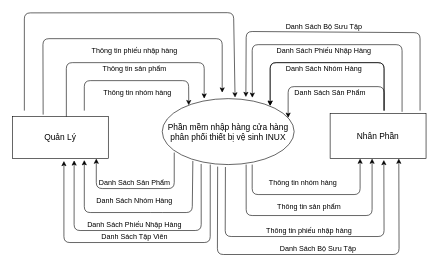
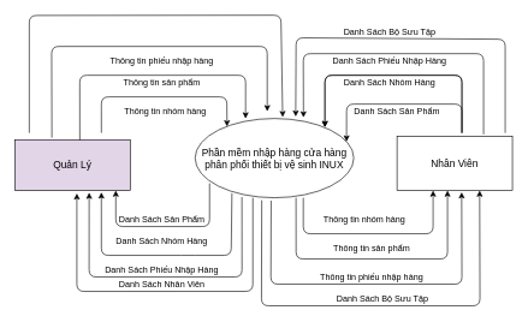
  <mxCell id="0" />
  <mxCell id="1" parent="0" />
  <mxCell id="2" value="&lt;font style=&quot;font-size: 14px&quot;&gt;Phần mềm nhập hàng cửa hàng phân phối thiết bị vệ sinh INUX&lt;br&gt;&lt;/font&gt;" style="ellipse;whiteSpace=wrap;html=1;" vertex="1" parent="1"><mxGeometry x="270" y="164" width="220" height="110" as="geometry" /></mxCell>
- <mxCell id="3" value="&lt;font style=&quot;font-size: 14px&quot;&gt;Quản Lý&lt;/font&gt;" style="rounded=0;whiteSpace=wrap;html=1;" vertex="1" parent="1"><mxGeometry x="20" y="194" width="160" height="70" as="geometry" /></mxCell>
- <mxCell id="4" value="&lt;font style=&quot;font-size: 14px&quot;&gt;Nhân Phần&lt;/font&gt;" style="rounded=0;whiteSpace=wrap;html=1;" vertex="1" parent="1"><mxGeometry x="550" y="189" width="160" height="75" as="geometry" /></mxCell>
+ <mxCell id="3" value="&lt;font style=&quot;font-size: 14px&quot;&gt;Quản Lý&lt;/font&gt;" style="rounded=0;whiteSpace=wrap;html=1;fillColor=#e1d5e7;" vertex="1" parent="1"><mxGeometry x="20" y="194" width="160" height="70" as="geometry" /></mxCell>
+ <mxCell id="4" value="&lt;font style=&quot;font-size: 14px&quot;&gt;Nhân Viên&lt;/font&gt;" style="rounded=0;whiteSpace=wrap;html=1;" vertex="1" parent="1"><mxGeometry x="550" y="189" width="160" height="75" as="geometry" /></mxCell>
  <mxCell id="5" value="" style="endArrow=classic;html=1;entryX=0.875;entryY=1;entryDx=0;entryDy=0;entryPerimeter=0;exitX=0.232;exitY=0.945;exitDx=0;exitDy=0;exitPerimeter=0;" edge="1" parent="1" source="2"><mxGeometry width="50" height="50" relative="1" as="geometry"><mxPoint x="320" y="284" as="sourcePoint" /><mxPoint x="139.98" y="266.52" as="targetPoint" /><Array as="points"><mxPoint x="320" y="354" /><mxPoint x="260" y="354" /><mxPoint x="140" y="354" /></Array></mxGeometry></mxCell>
  <mxCell id="6" value="" style="endArrow=classic;html=1;entryX=0.875;entryY=1;entryDx=0;entryDy=0;entryPerimeter=0;exitX=0.091;exitY=0.818;exitDx=0;exitDy=0;exitPerimeter=0;" edge="1" parent="1"><mxGeometry width="50" height="50" relative="1" as="geometry"><mxPoint x="290.02" y="253.98" as="sourcePoint" /><mxPoint x="160" y="264" as="targetPoint" /><Array as="points"><mxPoint x="290" y="314" /><mxPoint x="160" y="314" /></Array></mxGeometry></mxCell>
  <mxCell id="7" value="Danh Sách Sản Phẩm" style="text;html=1;strokeColor=none;fillColor=none;align=center;verticalAlign=middle;whiteSpace=wrap;rounded=0;" vertex="1" parent="1"><mxGeometry x="154" y="294" width="140" height="20" as="geometry" /></mxCell>
  <mxCell id="8" value="Danh Sách Nhóm Hàng" style="text;html=1;strokeColor=none;fillColor=none;align=center;verticalAlign=middle;whiteSpace=wrap;rounded=0;" vertex="1" parent="1"><mxGeometry x="154" y="324" width="140" height="20" as="geometry" /></mxCell>
  <mxCell id="9" value="" style="endArrow=classic;html=1;entryX=0.644;entryY=1.043;entryDx=0;entryDy=0;entryPerimeter=0;exitX=0.295;exitY=0.991;exitDx=0;exitDy=0;exitPerimeter=0;" edge="1" parent="1" source="2" target="3"><mxGeometry width="50" height="50" relative="1" as="geometry"><mxPoint x="256.02" y="324" as="sourcePoint" /><mxPoint x="126" y="334.02" as="targetPoint" /><Array as="points"><mxPoint x="335" y="384" /><mxPoint x="123" y="384" /></Array></mxGeometry></mxCell>
  <mxCell id="10" value="Danh Sách Phiếu Nhập Hàng" style="text;html=1;strokeColor=none;fillColor=none;align=center;verticalAlign=middle;whiteSpace=wrap;rounded=0;" vertex="1" parent="1"><mxGeometry x="131" y="364.02" width="186" height="20" as="geometry" /></mxCell>
  <mxCell id="11" value="" style="endArrow=classic;html=1;exitX=0.364;exitY=1;exitDx=0;exitDy=0;exitPerimeter=0;" edge="1" parent="1" source="2"><mxGeometry width="50" height="50" relative="1" as="geometry"><mxPoint x="510" y="394" as="sourcePoint" /><mxPoint x="106" y="268" as="targetPoint" /><Array as="points"><mxPoint x="350" y="404" /><mxPoint x="106" y="404.03" /></Array></mxGeometry></mxCell>
- <mxCell id="12" value="Danh Sách Tập Viên" style="text;html=1;strokeColor=none;fillColor=none;align=center;verticalAlign=middle;whiteSpace=wrap;rounded=0;" vertex="1" parent="1"><mxGeometry x="154" y="384.02" width="140" height="20" as="geometry" /></mxCell>
+ <mxCell id="12" value="Danh Sách Nhân Viên" style="text;html=1;strokeColor=none;fillColor=none;align=center;verticalAlign=middle;whiteSpace=wrap;rounded=0;" vertex="1" parent="1"><mxGeometry x="154" y="384.02" width="140" height="20" as="geometry" /></mxCell>
  <mxCell id="13" value="Danh Sách Nhóm Hàng" style="text;html=1;strokeColor=none;fillColor=none;align=center;verticalAlign=middle;whiteSpace=wrap;rounded=0;" vertex="1" parent="1"><mxGeometry x="470" y="104" width="140" height="20" as="geometry" /></mxCell>
  <mxCell id="14" value="Danh Sách Phiếu Nhập Hàng" style="text;html=1;strokeColor=none;fillColor=none;align=center;verticalAlign=middle;whiteSpace=wrap;rounded=0;" vertex="1" parent="1"><mxGeometry x="447" y="74" width="186" height="20" as="geometry" /></mxCell>
  <mxCell id="15" value="" style="endArrow=classic;html=1;entryX=0.683;entryY=-0.013;entryDx=0;entryDy=0;entryPerimeter=0;" edge="1" parent="1" target="2"><mxGeometry width="50" height="50" relative="1" as="geometry"><mxPoint x="670" y="186" as="sourcePoint" /><mxPoint x="420" y="154" as="targetPoint" /><Array as="points"><mxPoint x="670" y="74" /><mxPoint x="420" y="74" /></Array></mxGeometry></mxCell>
  <mxCell id="16" value="" style="endArrow=classic;html=1;entryX=0.909;entryY=0.2;entryDx=0;entryDy=0;entryPerimeter=0;" edge="1" parent="1"><mxGeometry width="50" height="50" relative="1" as="geometry"><mxPoint x="640" y="184" as="sourcePoint" /><mxPoint x="450" y="176" as="targetPoint" /><Array as="points"><mxPoint x="640" y="104" /><mxPoint x="540" y="104" /><mxPoint x="450" y="104" /></Array></mxGeometry></mxCell>
  <mxCell id="17" value="" style="endArrow=classic;html=1;entryX=0.909;entryY=0.2;entryDx=0;entryDy=0;entryPerimeter=0;" edge="1" parent="1"><mxGeometry width="50" height="50" relative="1" as="geometry"><mxPoint x="640" y="184" as="sourcePoint" /><mxPoint x="450" y="176" as="targetPoint" /><Array as="points"><mxPoint x="640" y="104" /><mxPoint x="450" y="104" /></Array></mxGeometry></mxCell>
  <mxCell id="18" value="Thông tin nhóm hàng" style="text;html=1;strokeColor=none;fillColor=none;align=center;verticalAlign=middle;whiteSpace=wrap;rounded=0;" vertex="1" parent="1"><mxGeometry x="430" y="294" width="150" height="20" as="geometry" /></mxCell>
  <mxCell id="19" value="Thông tin sản phẩm" style="text;html=1;strokeColor=none;fillColor=none;align=center;verticalAlign=middle;whiteSpace=wrap;rounded=0;" vertex="1" parent="1"><mxGeometry x="440" y="334" width="150" height="20" as="geometry" /></mxCell>
  <mxCell id="20" value="Thông tin phiếu nhập hàng" style="text;html=1;strokeColor=none;fillColor=none;align=center;verticalAlign=middle;whiteSpace=wrap;rounded=0;" vertex="1" parent="1"><mxGeometry x="440" y="374" width="150" height="20" as="geometry" /></mxCell>
  <mxCell id="21" value="" style="endArrow=classic;html=1;entryX=0.201;entryY=0.1;entryDx=0;entryDy=0;entryPerimeter=0;" edge="1" parent="1" target="2"><mxGeometry width="50" height="50" relative="1" as="geometry"><mxPoint x="140" y="184" as="sourcePoint" /><mxPoint x="170" y="104" as="targetPoint" /><Array as="points"><mxPoint x="140" y="134" /><mxPoint x="314" y="134" /></Array></mxGeometry></mxCell>
  <mxCell id="22" value="" style="endArrow=classic;html=1;entryX=0.318;entryY=0;entryDx=0;entryDy=0;entryPerimeter=0;exitX=0.563;exitY=0;exitDx=0;exitDy=0;exitPerimeter=0;" edge="1" parent="1" source="3" target="2"><mxGeometry width="50" height="50" relative="1" as="geometry"><mxPoint x="100" y="184" as="sourcePoint" /><mxPoint x="240" y="64" as="targetPoint" /><Array as="points"><mxPoint x="110" y="104" /><mxPoint x="340" y="104" /></Array></mxGeometry></mxCell>
  <mxCell id="23" value="" style="endArrow=classic;html=1;exitX=0.321;exitY=-0.047;exitDx=0;exitDy=0;exitPerimeter=0;" edge="1" parent="1" source="3"><mxGeometry width="50" height="50" relative="1" as="geometry"><mxPoint x="290" y="44" as="sourcePoint" /><mxPoint x="370" y="154" as="targetPoint" /><Array as="points"><mxPoint x="71" y="64" /><mxPoint x="370" y="64" /></Array></mxGeometry></mxCell>
  <mxCell id="24" value="Thông tin nhóm hàng" style="text;html=1;strokeColor=none;fillColor=none;align=center;verticalAlign=middle;whiteSpace=wrap;rounded=0;" vertex="1" parent="1"><mxGeometry x="154" y="144" width="150" height="20" as="geometry" /></mxCell>
  <mxCell id="25" value="Thông tin sản phẩm" style="text;html=1;strokeColor=none;fillColor=none;align=center;verticalAlign=middle;whiteSpace=wrap;rounded=0;" vertex="1" parent="1"><mxGeometry x="149" y="104" width="150" height="20" as="geometry" /></mxCell>
  <mxCell id="26" value="Thông tin phiếu nhập hàng" style="text;html=1;strokeColor=none;fillColor=none;align=center;verticalAlign=middle;whiteSpace=wrap;rounded=0;" vertex="1" parent="1"><mxGeometry x="149" y="74" width="150" height="20" as="geometry" /></mxCell>
  <mxCell id="27" value="" style="endArrow=classic;html=1;entryX=0.552;entryY=-0.017;entryDx=0;entryDy=0;entryPerimeter=0;" edge="1" parent="1" target="2"><mxGeometry width="50" height="50" relative="1" as="geometry"><mxPoint x="40" y="184" as="sourcePoint" /><mxPoint x="389" y="110.64" as="targetPoint" /><Array as="points"><mxPoint x="40" y="21" /><mxPoint x="389" y="20.64" /></Array></mxGeometry></mxCell>
  <mxCell id="28" value="Danh Sách Sản Phẩm" style="text;html=1;strokeColor=none;fillColor=none;align=center;verticalAlign=middle;whiteSpace=wrap;rounded=0;" vertex="1" parent="1"><mxGeometry x="480" y="144" width="140" height="20" as="geometry" /></mxCell>
  <mxCell id="29" value="" style="endArrow=classic;html=1;entryX=0.909;entryY=0.2;entryDx=0;entryDy=0;entryPerimeter=0;fontStyle=1" edge="1" parent="1"><mxGeometry width="50" height="50" relative="1" as="geometry"><mxPoint x="640" y="184" as="sourcePoint" /><mxPoint x="479.98" y="196" as="targetPoint" /><Array as="points"><mxPoint x="640" y="144" /><mxPoint x="480" y="144" /></Array></mxGeometry></mxCell>
  <mxCell id="30" value="Danh Sách Bộ Sưu Tập" style="text;html=1;strokeColor=none;fillColor=none;align=center;verticalAlign=middle;whiteSpace=wrap;rounded=0;" vertex="1" parent="1"><mxGeometry x="470" y="34" width="140" height="20" as="geometry" /></mxCell>
  <mxCell id="31" value="" style="endArrow=classic;html=1;entryX=0.634;entryY=-0.024;entryDx=0;entryDy=0;entryPerimeter=0;fontStyle=1" edge="1" parent="1" target="2"><mxGeometry width="50" height="50" relative="1" as="geometry"><mxPoint x="700" y="184" as="sourcePoint" /><mxPoint x="410" y="104" as="targetPoint" /><Array as="points"><mxPoint x="700" y="54" /><mxPoint x="410.02" y="52" /></Array></mxGeometry></mxCell>
  <mxCell id="32" value="Danh Sách Bộ Sưu Tập" style="text;html=1;strokeColor=none;fillColor=none;align=center;verticalAlign=middle;whiteSpace=wrap;rounded=0;" vertex="1" parent="1"><mxGeometry x="460" y="404.02" width="140" height="20" as="geometry" /></mxCell>
  <mxCell id="33" value="" style="endArrow=classic;html=1;exitX=0.682;exitY=1;exitDx=0;exitDy=0;exitPerimeter=0;" edge="1" parent="1" source="2"><mxGeometry width="50" height="50" relative="1" as="geometry"><mxPoint x="390" y="354" as="sourcePoint" /><mxPoint x="600" y="264" as="targetPoint" /><Array as="points"><mxPoint x="420" y="324" /><mxPoint x="600" y="324" /></Array></mxGeometry></mxCell>
  <mxCell id="34" value="" style="endArrow=classic;html=1;exitX=0.636;exitY=1;exitDx=0;exitDy=0;exitPerimeter=0;" edge="1" parent="1" source="2"><mxGeometry width="50" height="50" relative="1" as="geometry"><mxPoint x="410.04" y="309" as="sourcePoint" /><mxPoint x="620" y="264" as="targetPoint" /><Array as="points"><mxPoint x="410" y="359" /><mxPoint x="620" y="359" /></Array></mxGeometry></mxCell>
  <mxCell id="35" value="" style="endArrow=classic;html=1;entryX=0.56;entryY=1.031;entryDx=0;entryDy=0;entryPerimeter=0;exitX=0.479;exitY=1.037;exitDx=0;exitDy=0;exitPerimeter=0;" edge="1" parent="1"><mxGeometry width="50" height="50" relative="1" as="geometry"><mxPoint x="375.38" y="278.07" as="sourcePoint" /><mxPoint x="639.6" y="266.325" as="targetPoint" /><Array as="points"><mxPoint x="375" y="394" /><mxPoint x="640" y="394" /></Array></mxGeometry></mxCell>
  <mxCell id="36" value="" style="endArrow=classic;html=1;entryX=0.716;entryY=1;entryDx=0;entryDy=0;entryPerimeter=0;exitX=0.42;exitY=1.031;exitDx=0;exitDy=0;exitPerimeter=0;" edge="1" parent="1" source="2" target="4"><mxGeometry width="50" height="50" relative="1" as="geometry"><mxPoint x="400.38" y="308.09" as="sourcePoint" /><mxPoint x="664.6" y="296.345" as="targetPoint" /><Array as="points"><mxPoint x="362" y="424" /><mxPoint x="665" y="424.02" /></Array></mxGeometry></mxCell>
